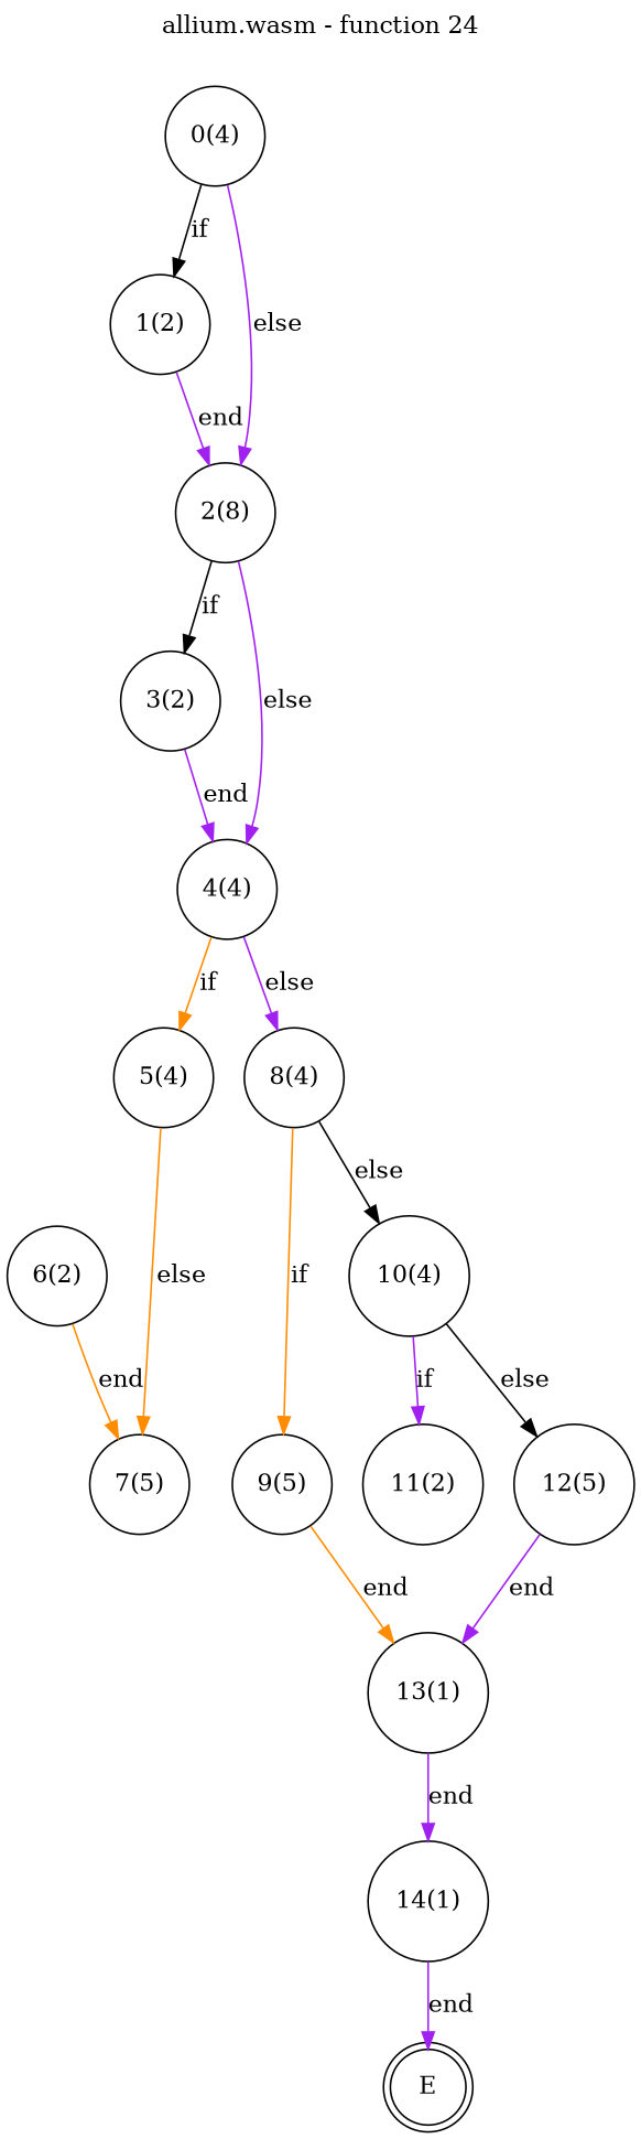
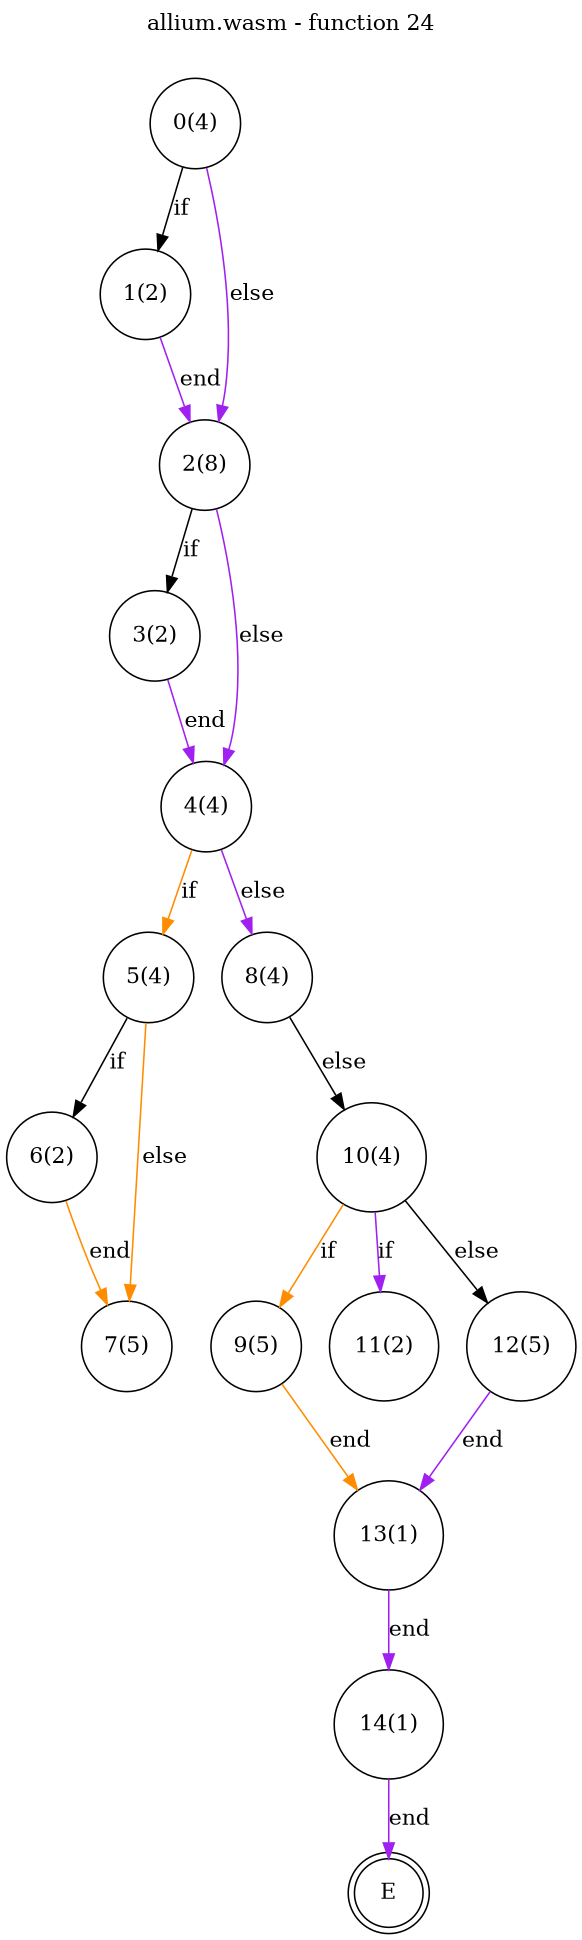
  digraph {
    label="allium.wasm - function 24"
    labelfontcolor=black
    labelfontname=Helvetica
    labelfontsize=16
    labelloc=t
    node [shape=circle fontcolor=black]
    edge [color=purple]
    E [shape=doublecircle fontcolor=""]
    n2 [label="0(4)"]
    n3 [label="1(2)"]
    n4 [label="2(8)"]
    n5 [label="3(2)"]
    n6 [label="4(4)"]
    n7 [label="5(4)"]
    n8 [label="8(4)"]
    n9 [label="6(2)"]
    n10 [label="7(5)"]
    n11 [label="9(5)"]
    n12 [label="10(4)"]
    n13 [label="14(1)"]
    n14 [label="13(1)"]
    n15 [label="11(2)"]
    n16 [label="12(5)"]
    n2 -> n3 [color=black label=if]
    n2 -> n4 [label=else]
    n3 -> n4 [label=end]
    n4 -> n5 [color=black label=if]
    n4 -> n6 [label=else]
    n5 -> n6 [label=end]
    n6 -> n7 [color=darkorange label=if]
    n6 -> n8 [label=else]
+   n7 -> n9 [color=black label=if]
    n7 -> n10 [color=darkorange label=else]
-   n8 -> n11 [color=darkorange label=if]
+   n12 -> n11 [color=darkorange label=if]
    n8 -> n12 [color=black label=else]
    n9 -> n10 [color=darkorange label=end]
    n11 -> n14 [color=darkorange label=end]
    n12 -> n15 [label=if]
    n12 -> n16 [color=black label=else]
    n13 -> E [label=end]
    n14 -> n13 [label=end]
    n16 -> n14 [label=end]
  }
